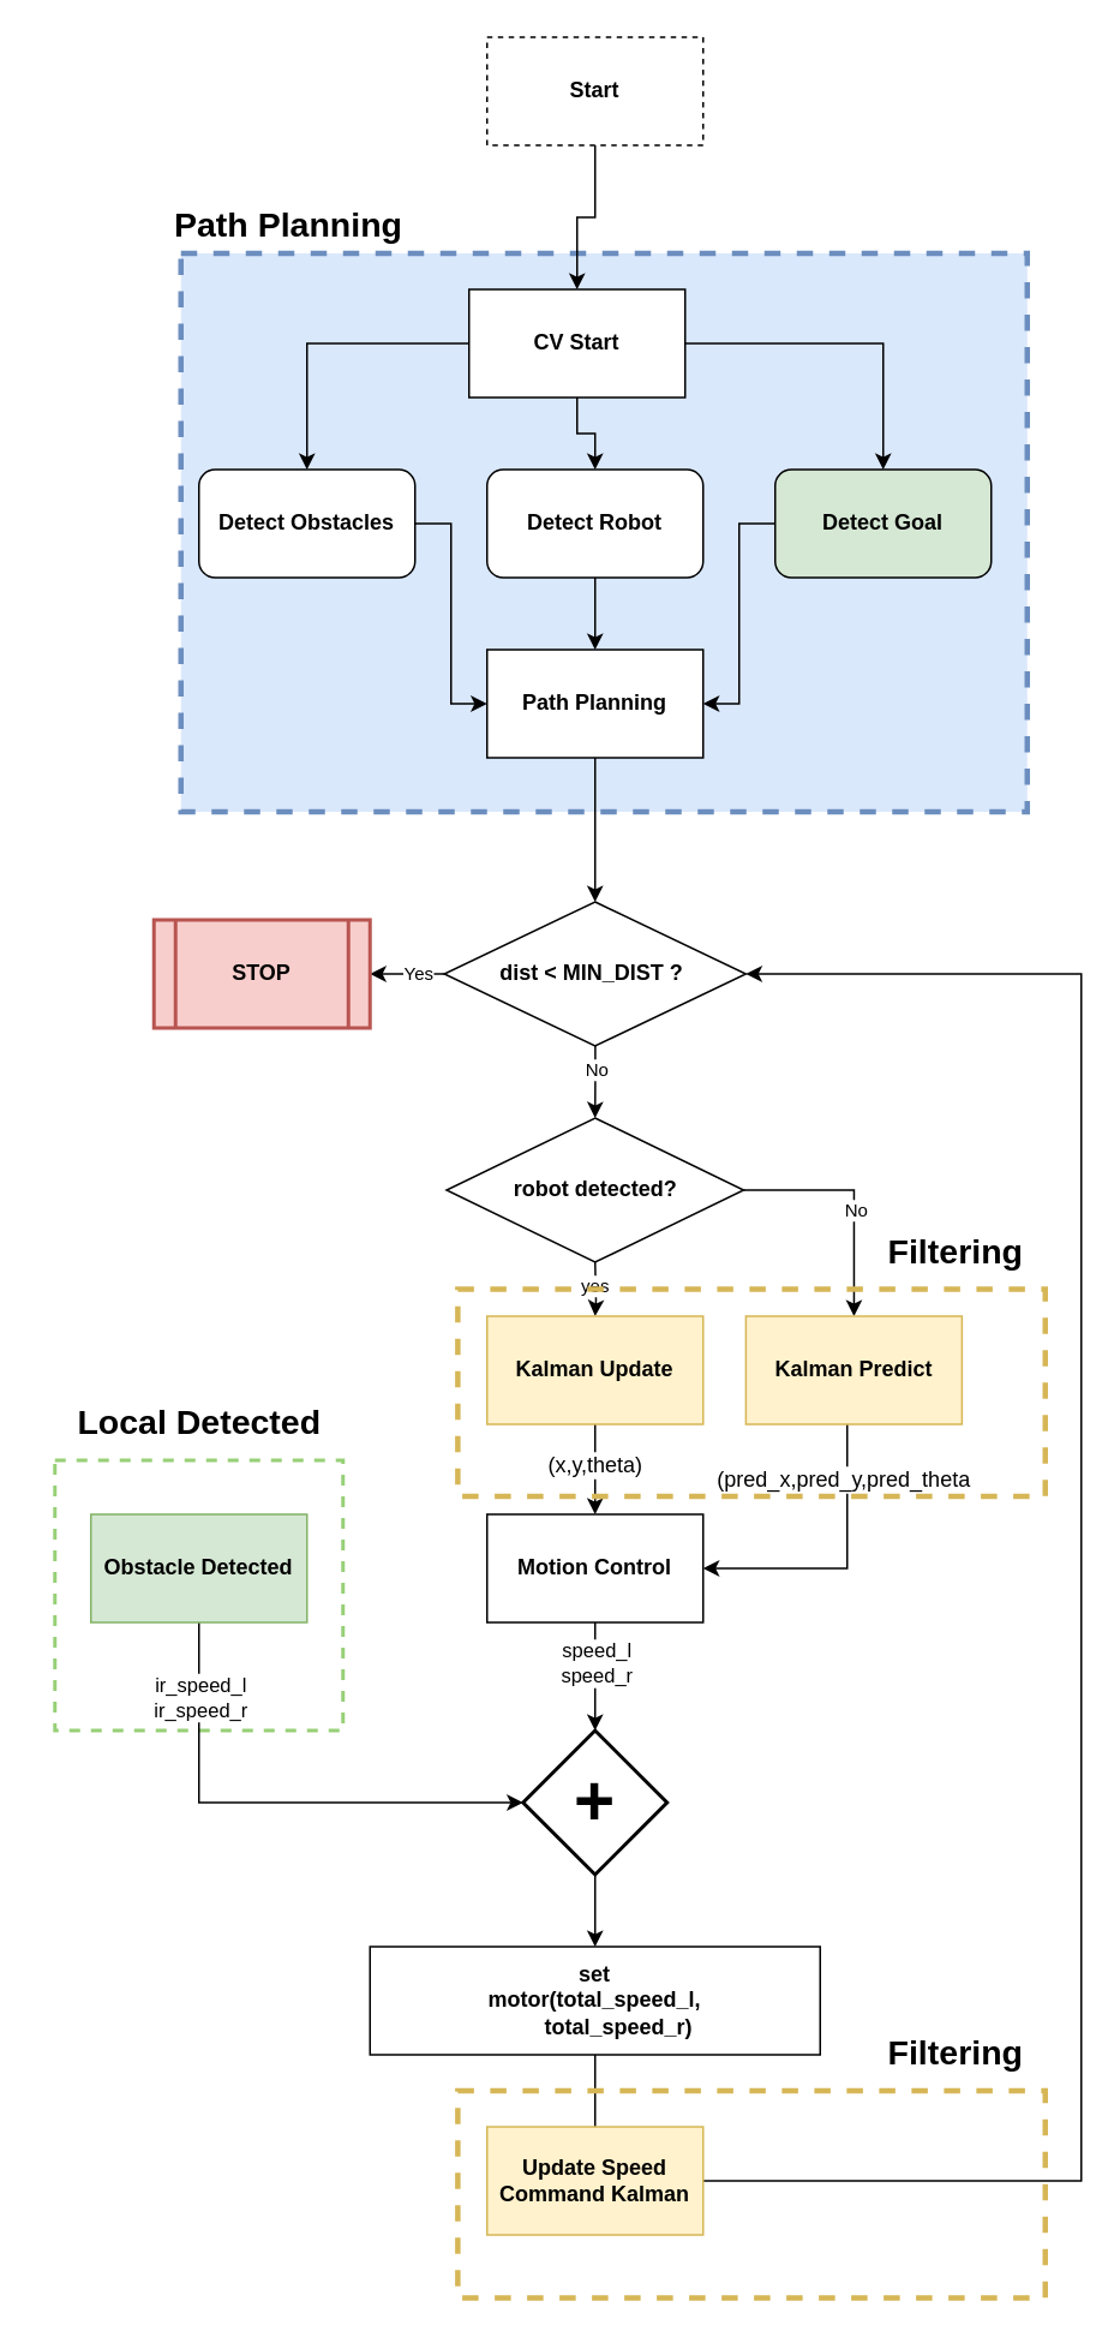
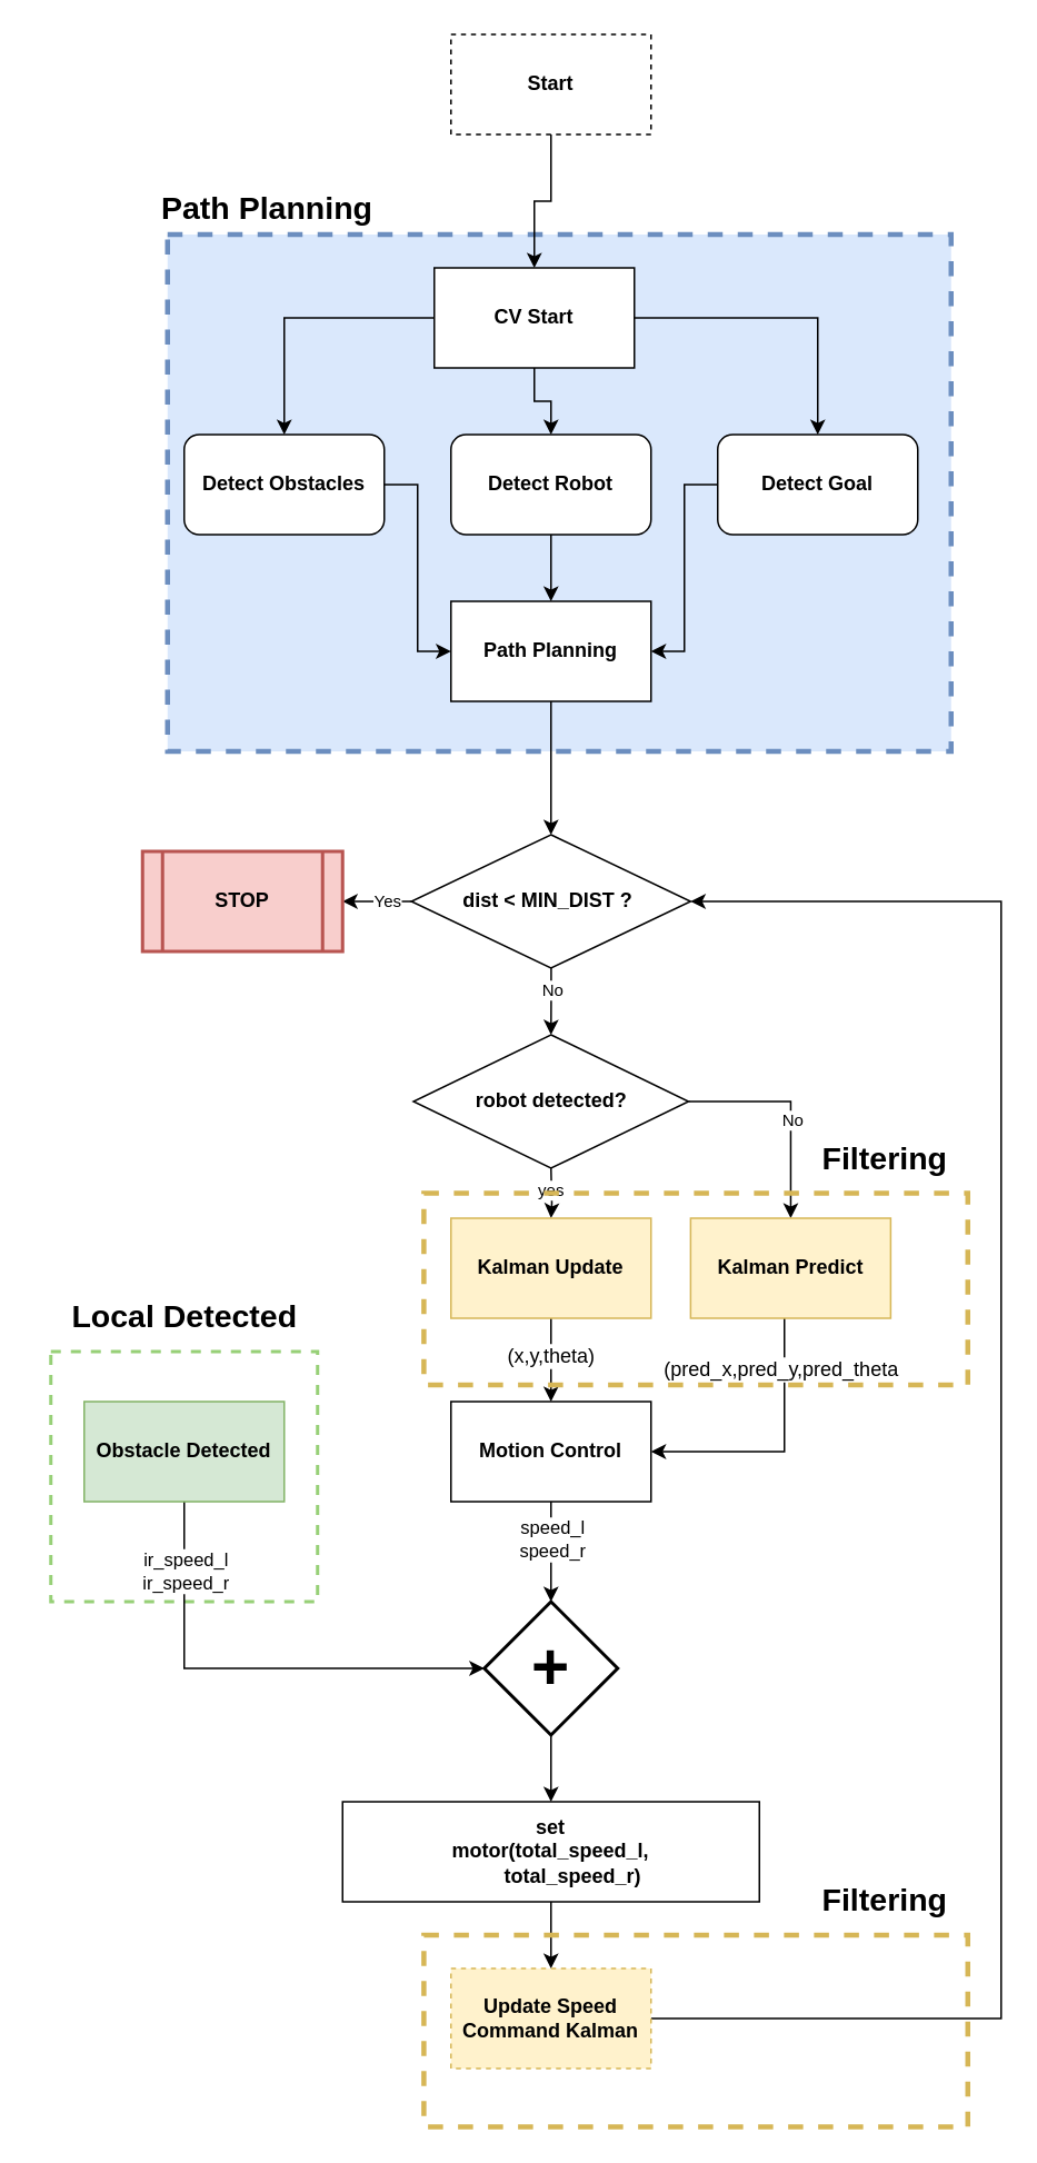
  <mxCell id="0" />
  <mxCell id="1" parent="0" />
  <mxCell id="2" value="" style="rounded=0;whiteSpace=wrap;html=1;fontSize=1;strokeWidth=2;dashed=1;strokeColor=#97D077;fillColor=none;" vertex="1" parent="1"><mxGeometry x="30" y="810" width="160" height="150" as="geometry" /></mxCell>
  <mxCell id="3" value="" style="rounded=0;whiteSpace=wrap;html=1;dashed=1;fillColor=#dae8fc;strokeColor=#6c8ebf;strokeWidth=3;" vertex="1" parent="1"><mxGeometry x="100" y="140" width="470" height="310" as="geometry" /></mxCell>
  <mxCell id="4" value="" style="edgeStyle=orthogonalEdgeStyle;rounded=0;orthogonalLoop=1;jettySize=auto;html=1;" edge="1" parent="1" source="5" target="9"><mxGeometry relative="1" as="geometry" /></mxCell>
  <mxCell id="5" value="&lt;b&gt;Start&lt;/b&gt;" style="rounded=0;whiteSpace=wrap;html=1;dashed=1;" vertex="1" parent="1"><mxGeometry x="270" y="20" width="120" height="60" as="geometry" /></mxCell>
  <mxCell id="6" value="" style="edgeStyle=orthogonalEdgeStyle;rounded=0;orthogonalLoop=1;jettySize=auto;html=1;" edge="1" parent="1" source="9" target="13"><mxGeometry relative="1" as="geometry" /></mxCell>
  <mxCell id="7" style="edgeStyle=orthogonalEdgeStyle;rounded=0;orthogonalLoop=1;jettySize=auto;html=1;entryX=0.5;entryY=0;entryDx=0;entryDy=0;" edge="1" parent="1" source="9" target="11"><mxGeometry relative="1" as="geometry" /></mxCell>
  <mxCell id="8" style="edgeStyle=orthogonalEdgeStyle;rounded=0;orthogonalLoop=1;jettySize=auto;html=1;entryX=0.5;entryY=0;entryDx=0;entryDy=0;" edge="1" parent="1" source="9" target="15"><mxGeometry relative="1" as="geometry" /></mxCell>
  <mxCell id="9" value="&lt;b&gt;CV Start&lt;/b&gt;" style="rounded=0;whiteSpace=wrap;html=1;" vertex="1" parent="1"><mxGeometry x="260" y="160" width="120" height="60" as="geometry" /></mxCell>
  <mxCell id="10" style="edgeStyle=orthogonalEdgeStyle;rounded=0;orthogonalLoop=1;jettySize=auto;html=1;entryX=0;entryY=0.5;entryDx=0;entryDy=0;" edge="1" parent="1" source="11" target="17"><mxGeometry relative="1" as="geometry" /></mxCell>
  <mxCell id="11" value="Detect Obstacles" style="rounded=1;whiteSpace=wrap;html=1;fontStyle=1" vertex="1" parent="1"><mxGeometry x="110" y="260" width="120" height="60" as="geometry" /></mxCell>
  <mxCell id="12" value="" style="edgeStyle=orthogonalEdgeStyle;rounded=0;orthogonalLoop=1;jettySize=auto;html=1;" edge="1" parent="1" source="13" target="17"><mxGeometry relative="1" as="geometry" /></mxCell>
  <mxCell id="13" value="Detect Robot" style="rounded=1;whiteSpace=wrap;html=1;fontStyle=1" vertex="1" parent="1"><mxGeometry x="270" y="260" width="120" height="60" as="geometry" /></mxCell>
  <mxCell id="14" style="edgeStyle=orthogonalEdgeStyle;rounded=0;orthogonalLoop=1;jettySize=auto;html=1;entryX=1;entryY=0.5;entryDx=0;entryDy=0;" edge="1" parent="1" source="15" target="17"><mxGeometry relative="1" as="geometry" /></mxCell>
- <mxCell id="15" value="Detect Goal" style="rounded=1;whiteSpace=wrap;html=1;fontStyle=1;fillColor=#d5e8d4;" vertex="1" parent="1"><mxGeometry x="430" y="260" width="120" height="60" as="geometry" /></mxCell>
+ <mxCell id="15" value="Detect Goal" style="rounded=1;whiteSpace=wrap;html=1;fontStyle=1" vertex="1" parent="1"><mxGeometry x="430" y="260" width="120" height="60" as="geometry" /></mxCell>
  <mxCell id="16" style="edgeStyle=orthogonalEdgeStyle;rounded=0;orthogonalLoop=1;jettySize=auto;html=1;" edge="1" parent="1" source="17"><mxGeometry relative="1" as="geometry"><mxPoint x="330" y="500" as="targetPoint" /></mxGeometry></mxCell>
  <mxCell id="17" value="&lt;b&gt;Path Planning&lt;/b&gt;" style="rounded=0;whiteSpace=wrap;html=1;" vertex="1" parent="1"><mxGeometry x="270" y="360" width="120" height="60" as="geometry" /></mxCell>
  <mxCell id="18" value="" style="edgeStyle=orthogonalEdgeStyle;rounded=0;orthogonalLoop=1;jettySize=auto;html=1;fontSize=39;" edge="1" parent="1" source="22"><mxGeometry relative="1" as="geometry"><mxPoint x="330" y="620" as="targetPoint" /></mxGeometry></mxCell>
  <mxCell id="19" value="No" style="edgeLabel;html=1;align=center;verticalAlign=middle;resizable=0;points=[];fontSize=10;" vertex="1" connectable="0" parent="18"><mxGeometry x="-0.375" relative="1" as="geometry"><mxPoint as="offset" /></mxGeometry></mxCell>
  <mxCell id="20" value="" style="edgeStyle=orthogonalEdgeStyle;rounded=0;orthogonalLoop=1;jettySize=auto;html=1;fontSize=10;" edge="1" parent="1" source="22" target="44"><mxGeometry relative="1" as="geometry" /></mxCell>
  <mxCell id="21" value="Yes" style="edgeLabel;html=1;align=center;verticalAlign=middle;resizable=0;points=[];fontSize=10;" vertex="1" connectable="0" parent="20"><mxGeometry x="-0.255" y="-1" relative="1" as="geometry"><mxPoint as="offset" /></mxGeometry></mxCell>
  <mxCell id="22" value="dist &amp;lt; MIN_DIST ?&amp;nbsp;" style="rhombus;whiteSpace=wrap;html=1;strokeWidth=1;fillColor=none;fontStyle=1" vertex="1" parent="1"><mxGeometry x="246.25" y="500" width="167.5" height="80" as="geometry" /></mxCell>
  <mxCell id="23" value="" style="edgeStyle=orthogonalEdgeStyle;rounded=0;orthogonalLoop=1;jettySize=auto;html=1;" edge="1" parent="1" source="25" target="32"><mxGeometry relative="1" as="geometry" /></mxCell>
  <mxCell id="24" value="speed_l&lt;br&gt;speed_r" style="edgeLabel;html=1;align=center;verticalAlign=middle;resizable=0;points=[];" vertex="1" connectable="0" parent="23"><mxGeometry x="-0.277" relative="1" as="geometry"><mxPoint as="offset" /></mxGeometry></mxCell>
  <mxCell id="25" value="Motion Control" style="whiteSpace=wrap;html=1;fillColor=none;strokeWidth=1;fontStyle=1" vertex="1" parent="1"><mxGeometry x="270" y="840" width="120" height="60" as="geometry" /></mxCell>
- <mxCell id="26" value="" style="edgeStyle=orthogonalEdgeStyle;rounded=0;orthogonalLoop=1;jettySize=auto;html=1;fontSize=1;endArrow=none;" edge="1" parent="1" source="27" target="48"><mxGeometry relative="1" as="geometry" /></mxCell>
+ <mxCell id="26" value="" style="edgeStyle=orthogonalEdgeStyle;rounded=0;orthogonalLoop=1;jettySize=auto;html=1;fontSize=1;" edge="1" parent="1" source="27" target="48"><mxGeometry relative="1" as="geometry" /></mxCell>
  <mxCell id="27" value="&lt;b&gt;set &lt;br&gt;motor(total_speed_l, &lt;br&gt;&lt;span style=&quot;white-space: pre;&quot;&gt;&#09;&lt;/span&gt;total_speed_r)&lt;/b&gt;" style="whiteSpace=wrap;html=1;fillColor=none;strokeWidth=1;" vertex="1" parent="1"><mxGeometry x="205" y="1080" width="250" height="60" as="geometry" /></mxCell>
  <mxCell id="28" style="edgeStyle=orthogonalEdgeStyle;rounded=0;orthogonalLoop=1;jettySize=auto;html=1;entryX=0;entryY=0.5;entryDx=0;entryDy=0;exitX=0.5;exitY=1;exitDx=0;exitDy=0;" edge="1" parent="1" source="30" target="32"><mxGeometry relative="1" as="geometry"><mxPoint x="147.5" y="910" as="sourcePoint" /><mxPoint x="247.5" y="1010" as="targetPoint" /><Array as="points"><mxPoint x="110" y="1000" /></Array></mxGeometry></mxCell>
  <mxCell id="29" value="ir_speed_l&lt;br&gt;ir_speed_r" style="edgeLabel;html=1;align=center;verticalAlign=middle;resizable=0;points=[];" vertex="1" connectable="0" parent="28"><mxGeometry x="-0.66" y="1" relative="1" as="geometry"><mxPoint x="-1" y="-7" as="offset" /></mxGeometry></mxCell>
  <mxCell id="30" value="Obstacle Detected" style="whiteSpace=wrap;html=1;fillColor=#d5e8d4;strokeWidth=1;fontStyle=1;strokeColor=#82b366;" vertex="1" parent="1"><mxGeometry x="50" y="840" width="120" height="60" as="geometry" /></mxCell>
  <mxCell id="31" value="" style="edgeStyle=orthogonalEdgeStyle;rounded=0;orthogonalLoop=1;jettySize=auto;html=1;fontSize=39;" edge="1" parent="1" source="32" target="27"><mxGeometry relative="1" as="geometry" /></mxCell>
  <mxCell id="32" value="+" style="rhombus;whiteSpace=wrap;html=1;strokeWidth=2;fillColor=none;fontStyle=1;fontSize=39;" vertex="1" parent="1"><mxGeometry x="290" y="960" width="80" height="80" as="geometry" /></mxCell>
  <mxCell id="33" value="" style="edgeStyle=orthogonalEdgeStyle;rounded=0;orthogonalLoop=1;jettySize=auto;html=1;fontSize=39;" edge="1" parent="1" target="37"><mxGeometry relative="1" as="geometry"><mxPoint x="330" y="700" as="sourcePoint" /></mxGeometry></mxCell>
  <mxCell id="34" value="&lt;font style=&quot;font-size: 10px;&quot;&gt;yes&lt;/font&gt;" style="edgeLabel;html=1;align=center;verticalAlign=middle;resizable=0;points=[];fontSize=10;" vertex="1" connectable="0" parent="33"><mxGeometry x="-0.197" y="-1" relative="1" as="geometry"><mxPoint as="offset" /></mxGeometry></mxCell>
  <mxCell id="35" value="" style="edgeStyle=orthogonalEdgeStyle;rounded=0;orthogonalLoop=1;jettySize=auto;html=1;fontSize=39;" edge="1" parent="1" source="37" target="25"><mxGeometry relative="1" as="geometry" /></mxCell>
  <mxCell id="36" value="(x,y,theta)" style="edgeLabel;html=1;align=center;verticalAlign=middle;resizable=0;points=[];fontSize=12;" vertex="1" connectable="0" parent="35"><mxGeometry x="-0.128" y="-1" relative="1" as="geometry"><mxPoint as="offset" /></mxGeometry></mxCell>
  <mxCell id="37" value="Kalman Update" style="whiteSpace=wrap;html=1;fillColor=#fff2cc;strokeWidth=1;fontStyle=1;strokeColor=#d6b656;" vertex="1" parent="1"><mxGeometry x="270" y="730" width="120" height="60" as="geometry" /></mxCell>
  <mxCell id="38" style="edgeStyle=orthogonalEdgeStyle;rounded=0;orthogonalLoop=1;jettySize=auto;html=1;fontSize=10;exitX=1;exitY=0.5;exitDx=0;exitDy=0;" edge="1" parent="1" source="40" target="43"><mxGeometry relative="1" as="geometry" /></mxCell>
  <mxCell id="39" value="No" style="edgeLabel;html=1;align=center;verticalAlign=middle;resizable=0;points=[];fontSize=10;" vertex="1" connectable="0" parent="38"><mxGeometry x="0.095" y="1" relative="1" as="geometry"><mxPoint as="offset" /></mxGeometry></mxCell>
  <mxCell id="40" value="robot detected?" style="rhombus;whiteSpace=wrap;html=1;strokeWidth=1;fillColor=none;fontStyle=1" vertex="1" parent="1"><mxGeometry x="247.5" y="620" width="165" height="80" as="geometry" /></mxCell>
  <mxCell id="41" style="edgeStyle=orthogonalEdgeStyle;rounded=0;orthogonalLoop=1;jettySize=auto;html=1;entryX=1;entryY=0.5;entryDx=0;entryDy=0;fontSize=10;" edge="1" parent="1" source="43" target="25"><mxGeometry relative="1" as="geometry"><Array as="points"><mxPoint x="470" y="870" /></Array></mxGeometry></mxCell>
  <mxCell id="42" value="(pred_x,pred_y,pred_theta" style="edgeLabel;html=1;align=center;verticalAlign=middle;resizable=0;points=[];fontSize=12;" vertex="1" connectable="0" parent="41"><mxGeometry x="-0.623" y="-3" relative="1" as="geometry"><mxPoint as="offset" /></mxGeometry></mxCell>
  <mxCell id="43" value="Kalman Predict" style="whiteSpace=wrap;html=1;fillColor=#fff2cc;strokeWidth=1;fontStyle=1;strokeColor=#d6b656;" vertex="1" parent="1"><mxGeometry x="413.75" y="730" width="120" height="60" as="geometry" /></mxCell>
  <mxCell id="44" value="&lt;b&gt;&lt;font style=&quot;font-size: 12px;&quot;&gt;STOP&lt;/font&gt;&lt;/b&gt;" style="shape=process;whiteSpace=wrap;html=1;backgroundOutline=1;fontSize=10;strokeWidth=2;fillColor=#f8cecc;strokeColor=#b85450;" vertex="1" parent="1"><mxGeometry x="85" y="510" width="120" height="60" as="geometry" /></mxCell>
  <mxCell id="45" value="&lt;b style=&quot;font-size: 19px;&quot;&gt;Local Detected&lt;/b&gt;" style="text;html=1;align=center;verticalAlign=middle;resizable=0;points=[];autosize=1;strokeColor=none;fillColor=none;fontSize=19;strokeWidth=11;" vertex="1" parent="1"><mxGeometry x="20" y="770" width="180" height="40" as="geometry" /></mxCell>
  <mxCell id="46" value="Path Planning" style="text;html=1;strokeColor=none;fillColor=none;align=center;verticalAlign=middle;whiteSpace=wrap;rounded=0;fontSize=19;fontStyle=1" vertex="1" parent="1"><mxGeometry x="50" y="110" width="220" height="30" as="geometry" /></mxCell>
  <mxCell id="47" style="edgeStyle=orthogonalEdgeStyle;rounded=0;orthogonalLoop=1;jettySize=auto;html=1;entryX=1;entryY=0.5;entryDx=0;entryDy=0;fontSize=1;" edge="1" parent="1" source="48" target="22"><mxGeometry relative="1" as="geometry"><Array as="points"><mxPoint x="600" y="1210" /><mxPoint x="600" y="540" /></Array></mxGeometry></mxCell>
- <mxCell id="48" value="Update Speed Command Kalman" style="whiteSpace=wrap;html=1;fillColor=#fff2cc;strokeWidth=1;fontStyle=1;strokeColor=#d6b656;" vertex="1" parent="1"><mxGeometry x="270" y="1180" width="120" height="60" as="geometry" /></mxCell>
+ <mxCell id="48" value="Update Speed Command Kalman" style="whiteSpace=wrap;html=1;fillColor=#fff2cc;strokeWidth=1;fontStyle=1;strokeColor=#d6b656;dashed=1;" vertex="1" parent="1"><mxGeometry x="270" y="1180" width="120" height="60" as="geometry" /></mxCell>
  <mxCell id="49" value="" style="rounded=0;whiteSpace=wrap;html=1;fontSize=1;strokeWidth=3;dashed=1;strokeColor=#d6b656;fillColor=none;" vertex="1" parent="1"><mxGeometry x="253.75" y="715" width="326.25" height="115" as="geometry" /></mxCell>
  <mxCell id="50" value="&lt;b style=&quot;font-size: 19px;&quot;&gt;Filtering&lt;/b&gt;" style="text;html=1;align=center;verticalAlign=middle;resizable=0;points=[];autosize=1;strokeColor=none;fillColor=none;fontSize=19;strokeWidth=11;" vertex="1" parent="1"><mxGeometry x="480" y="675" width="100" height="40" as="geometry" /></mxCell>
  <mxCell id="51" value="" style="rounded=0;whiteSpace=wrap;html=1;fontSize=1;strokeWidth=3;dashed=1;strokeColor=#d6b656;fillColor=none;" vertex="1" parent="1"><mxGeometry x="253.75" y="1160" width="326.25" height="115" as="geometry" /></mxCell>
  <mxCell id="52" value="&lt;b style=&quot;font-size: 19px;&quot;&gt;Filtering&lt;/b&gt;" style="text;html=1;align=center;verticalAlign=middle;resizable=0;points=[];autosize=1;strokeColor=none;fillColor=none;fontSize=19;strokeWidth=11;" vertex="1" parent="1"><mxGeometry x="480" y="1120" width="100" height="40" as="geometry" /></mxCell>
